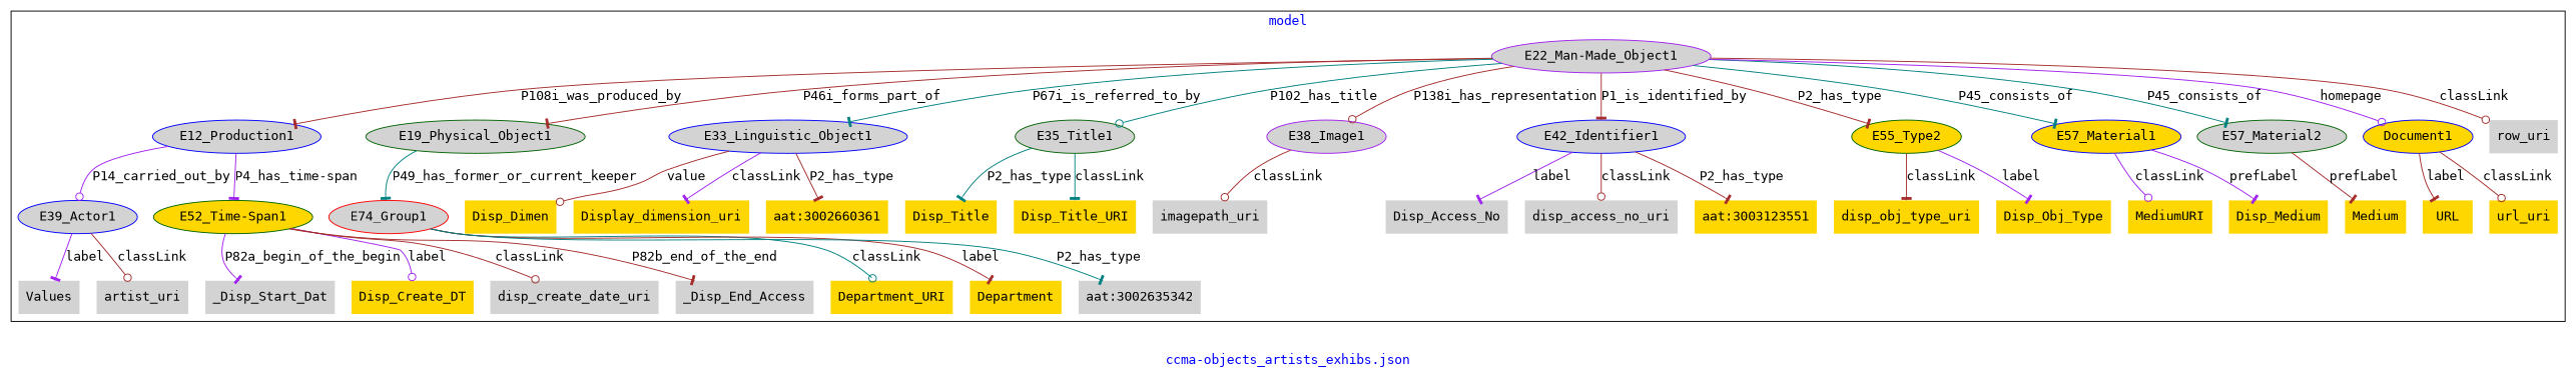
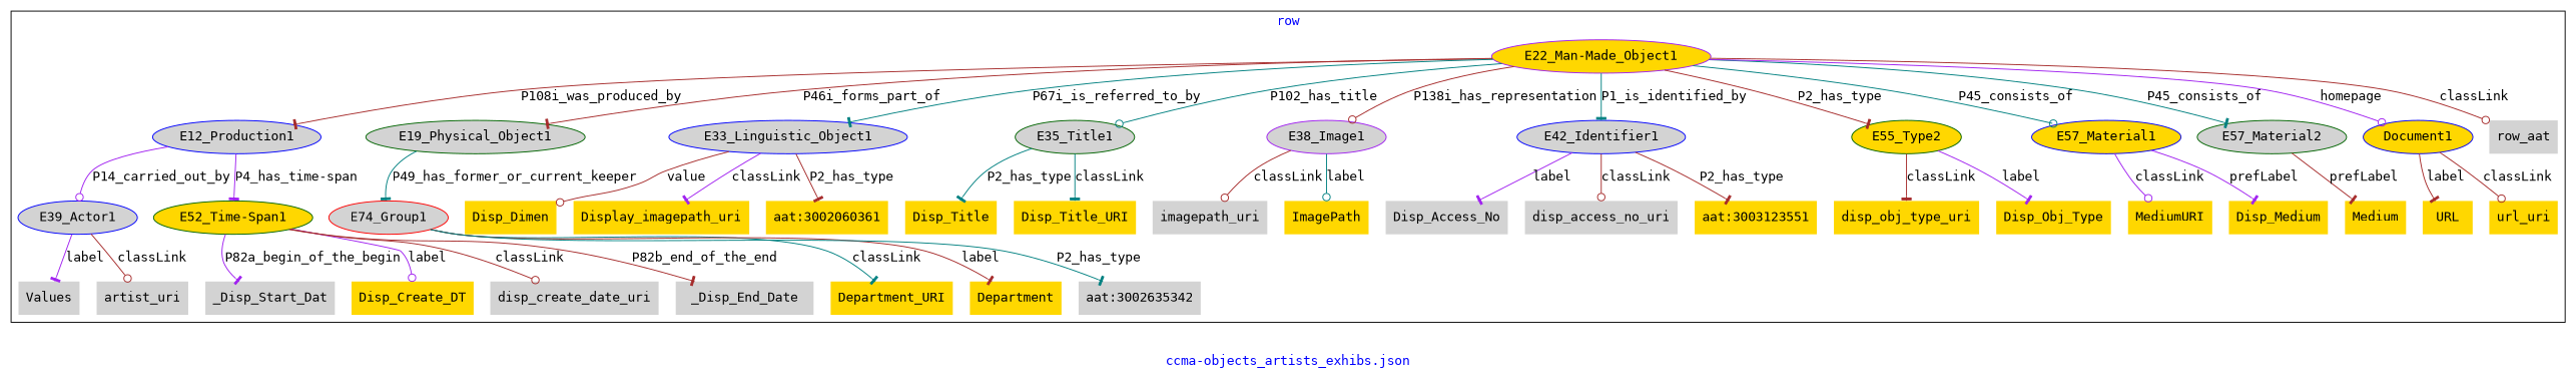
  digraph {
    fontcolor=blue
    fontname="DejaVu Sans Mono"
    label="ccma-objects_artists_exhibs.json"
    remincross=true
    node [color=blue fillcolor=gold fontname="DejaVu Sans Mono" style=filled shape=plaintext]
    edge [arrowhead=tee color=brown fontcolor=black fontname="DejaVu Sans Mono"]
    n1 [fillcolor=lightgrey label=E12_Production1 shape=""]
    n2 [fillcolor=lightgrey label=E39_Actor1 shape=""]
    n3 [color=darkgreen label="E52_Time-Span1" shape=""]
    n4 [color=darkgreen fillcolor=lightgrey label=E19_Physical_Object1 shape=""]
    n5 [color=red fillcolor=lightgrey label=E74_Group1 shape=""]
-   n6 [color=purple fillcolor=lightgrey label="E22_Man-Made_Object1" shape=""]
+   n6 [color=purple label="E22_Man-Made_Object1" shape=""]
    n7 [fillcolor=lightgrey label=E33_Linguistic_Object1 shape=""]
    n8 [color=darkgreen fillcolor=lightgrey label=E35_Title1 shape=""]
    n9 [color=purple fillcolor=lightgrey label=E38_Image1 shape=""]
    n10 [fillcolor=lightgrey label=E42_Identifier1 shape=""]
    n11 [color=darkgreen label=E55_Type2 shape=""]
    n12 [label=E57_Material1 shape=""]
    n13 [color=darkgreen fillcolor=lightgrey label=E57_Material2 shape=""]
    n14 [label=Document1 shape=""]
    n15 [color=darkgreen label=URL]
    n16 [label=Disp_Title]
    n17 [label=url_uri]
    n18 [color=red label=MediumURI]
    n19 [color=darkgreen fillcolor=lightgrey label=_Disp_Start_Dat]
    n20 [color=darkgreen fillcolor=lightgrey label=Disp_Access_No]
    n21 [color=red label=Medium]
    n22 [color=darkgreen fillcolor=lightgrey label=Values]
    n23 [color=purple label=Disp_Title_URI]
    n24 [fillcolor=lightgrey label=disp_access_no_uri]
    n25 [color=darkgreen label=Disp_Dimen]
    n26 [color=darkgreen label=Disp_Create_DT]
    n27 [color=red label=disp_obj_type_uri]
    n28 [color=darkgreen fillcolor=lightgrey label=imagepath_uri]
    n29 [fillcolor=lightgrey label=disp_create_date_uri]
    n30 [color=purple fillcolor=lightgrey label=artist_uri]
+   n31 [color=red label=ImagePath]
    n32 [color=red label=Disp_Medium]
-   n33 [fillcolor=lightgrey label=_Disp_End_Access]
+   n33 [fillcolor=lightgrey label=_Disp_End_Date]
    n34 [color=purple label=Disp_Obj_Type]
    n35 [color=purple label=Department_URI]
    n36 [color=purple label=Department]
-   n37 [label=Display_dimension_uri]
-   n38 [color=purple fillcolor=lightgrey label=row_uri]
+   n37 [label=Display_imagepath_uri]
+   n38 [color=purple fillcolor=lightgrey label=row_aat]
    n39 [color=red fillcolor=lightgrey label="aat:3002635342"]
    n40 [label="aat:3003123551"]
-   n41 [color=red label="aat:3002660361"]
+   n41 [color=red label="aat:3002060361"]
    subgraph cluster_1 {
-     label=model
+     label=row
      n1
      n2
      n3
      n4
      n5
      n6
      n7
      n8
      n9
      n10
      n11
      n12
      n13
      n14
      n15
      n16
      n17
      n18
      n19
      n20
      n21
      n22
      n23
      n24
      n25
      n26
      n27
      n28
      n29
      n30
+     n31
      n32
      n33
      n34
      n35
      n36
      n37
      n38
      n39
      n40
      n41
    }
    n1 -> n2 [arrowhead=odot color=purple label=P14_carried_out_by]
    n1 -> n3 [color=purple label="P4_has_time-span"]
    n2 -> n22 [color=purple label=label]
    n2 -> n30 [arrowhead=odot label=classLink]
    n3 -> n19 [color=purple label=P82a_begin_of_the_begin]
    n3 -> n26 [arrowhead=odot color=purple label=label]
    n3 -> n29 [arrowhead=odot label=classLink]
    n3 -> n33 [label=P82b_end_of_the_end]
    n4 -> n5 [color=teal label=P49_has_former_or_current_keeper]
-   n5 -> n35 [arrowhead=odot color=teal label=classLink]
+   n5 -> n35 [color=teal label=classLink]
    n5 -> n36 [label=label]
    n5 -> n39 [color=teal label=P2_has_type]
    n6 -> n1 [label=P108i_was_produced_by]
    n6 -> n4 [label=P46i_forms_part_of]
    n6 -> n7 [color=teal label=P67i_is_referred_to_by]
    n6 -> n8 [arrowhead=odot color=teal label=P102_has_title]
    n6 -> n9 [arrowhead=odot label=P138i_has_representation]
-   n6 -> n10 [label=P1_is_identified_by]
+   n6 -> n10 [color=teal label=P1_is_identified_by]
    n6 -> n11 [label=P2_has_type]
-   n6 -> n12 [color=teal label=P45_consists_of]
+   n6 -> n12 [arrowhead=odot color=teal label=P45_consists_of]
    n6 -> n13 [color=teal label=P45_consists_of]
    n6 -> n14 [arrowhead=odot color=purple label=homepage]
    n6 -> n38 [arrowhead=odot label=classLink]
    n7 -> n25 [arrowhead=odot label=value]
    n7 -> n37 [color=purple label=classLink]
    n7 -> n41 [label=P2_has_type]
    n8 -> n16 [color=teal label=P2_has_type]
    n8 -> n23 [color=teal label=classLink]
    n9 -> n28 [arrowhead=odot label=classLink]
+   n9 -> n31 [arrowhead=odot color=teal label=label]
    n10 -> n20 [color=purple label=label]
    n10 -> n24 [arrowhead=odot label=classLink]
    n10 -> n40 [label=P2_has_type]
    n11 -> n27 [label=classLink]
    n11 -> n34 [color=purple label=label]
    n12 -> n18 [arrowhead=odot color=purple label=classLink]
    n12 -> n32 [color=purple label=prefLabel]
    n13 -> n21 [label=prefLabel]
    n14 -> n15 [label=label]
    n14 -> n17 [arrowhead=odot label=classLink]
  }
